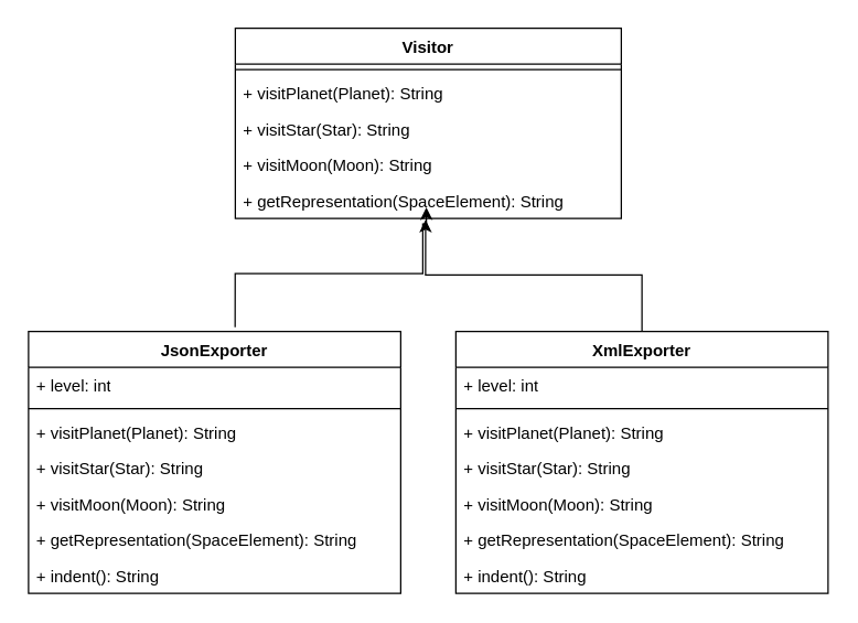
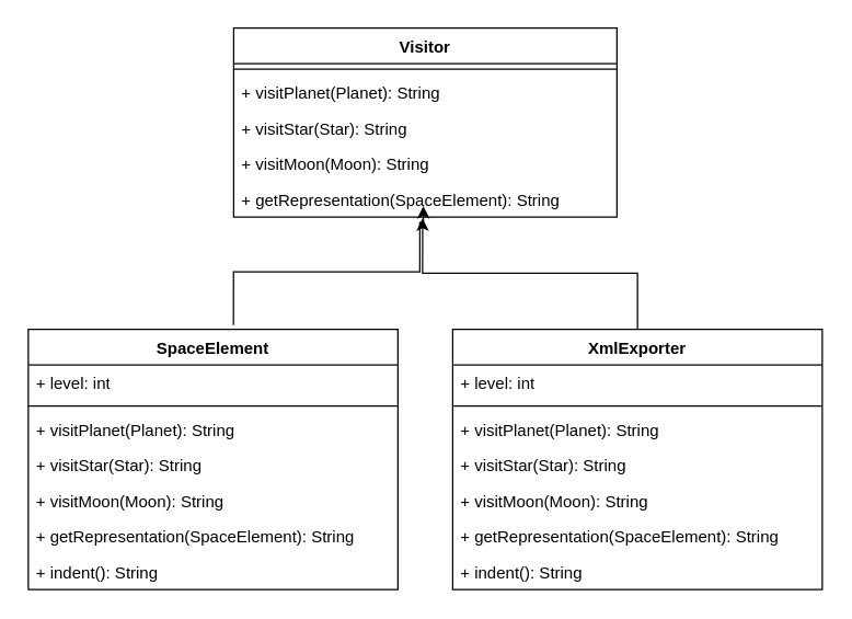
  <mxCell id="0" />
  <mxCell id="1" parent="0" />
  <mxCell id="2" value="Visitor" style="swimlane;fontStyle=1;align=center;verticalAlign=top;childLayout=stackLayout;horizontal=1;startSize=26;horizontalStack=0;resizeParent=1;resizeParentMax=0;resizeLast=0;collapsible=1;marginBottom=0;whiteSpace=wrap;html=1;" vertex="1" parent="1"><mxGeometry x="170" y="20" width="280" height="138" as="geometry" /></mxCell>
  <mxCell id="3" value="" style="line;strokeWidth=1;fillColor=none;align=left;verticalAlign=middle;spacingTop=-1;spacingLeft=3;spacingRight=3;rotatable=0;labelPosition=right;points=[];portConstraint=eastwest;strokeColor=inherit;" vertex="1" parent="2"><mxGeometry y="26" width="280" height="8" as="geometry" /></mxCell>
  <mxCell id="4" value="+ visitPlanet(Planet): String&lt;div&gt;&lt;br&gt;&lt;/div&gt;" style="text;strokeColor=none;fillColor=none;align=left;verticalAlign=top;spacingLeft=4;spacingRight=4;overflow=hidden;rotatable=0;points=[[0,0.5],[1,0.5]];portConstraint=eastwest;whiteSpace=wrap;html=1;" vertex="1" parent="2"><mxGeometry y="34" width="280" height="26" as="geometry" /></mxCell>
  <mxCell id="5" value="+ visitStar(Star): String" style="text;strokeColor=none;fillColor=none;align=left;verticalAlign=top;spacingLeft=4;spacingRight=4;overflow=hidden;rotatable=0;points=[[0,0.5],[1,0.5]];portConstraint=eastwest;whiteSpace=wrap;html=1;" vertex="1" parent="2"><mxGeometry y="60" width="280" height="26" as="geometry" /></mxCell>
  <mxCell id="6" value="+ visitMoon(Moon): String" style="text;strokeColor=none;fillColor=none;align=left;verticalAlign=top;spacingLeft=4;spacingRight=4;overflow=hidden;rotatable=0;points=[[0,0.5],[1,0.5]];portConstraint=eastwest;whiteSpace=wrap;html=1;" vertex="1" parent="2"><mxGeometry y="86" width="280" height="26" as="geometry" /></mxCell>
  <mxCell id="7" value="+ getRepresentation(SpaceElement): String" style="text;strokeColor=none;fillColor=none;align=left;verticalAlign=top;spacingLeft=4;spacingRight=4;overflow=hidden;rotatable=0;points=[[0,0.5],[1,0.5]];portConstraint=eastwest;whiteSpace=wrap;html=1;" vertex="1" parent="2"><mxGeometry y="112" width="280" height="26" as="geometry" /></mxCell>
  <mxCell id="8" style="edgeStyle=orthogonalEdgeStyle;rounded=0;orthogonalLoop=1;jettySize=auto;html=1;entryX=0.495;entryY=0.986;entryDx=0;entryDy=0;entryPerimeter=0;exitX=0.555;exitY=-0.016;exitDx=0;exitDy=0;exitPerimeter=0;" edge="1" parent="1" source="9"><mxGeometry relative="1" as="geometry"><mxPoint x="308.6" y="149.996" as="targetPoint" /><mxPoint x="170" y="232.36" as="sourcePoint" /><Array as="points"><mxPoint x="170" y="198" /><mxPoint x="306" y="198" /><mxPoint x="306" y="162" /><mxPoint x="309" y="162" /></Array></mxGeometry></mxCell>
- <mxCell id="9" value="JsonExporter" style="swimlane;fontStyle=1;align=center;verticalAlign=top;childLayout=stackLayout;horizontal=1;startSize=26;horizontalStack=0;resizeParent=1;resizeParentMax=0;resizeLast=0;collapsible=1;marginBottom=0;whiteSpace=wrap;html=1;" vertex="1" parent="1"><mxGeometry x="20" y="240" width="270" height="190" as="geometry" /></mxCell>
+ <mxCell id="9" value="SpaceElement" style="swimlane;fontStyle=1;align=center;verticalAlign=top;childLayout=stackLayout;horizontal=1;startSize=26;horizontalStack=0;resizeParent=1;resizeParentMax=0;resizeLast=0;collapsible=1;marginBottom=0;whiteSpace=wrap;html=1;" vertex="1" parent="1"><mxGeometry x="20" y="240" width="270" height="190" as="geometry" /></mxCell>
  <mxCell id="10" value="+ level: int" style="text;strokeColor=none;fillColor=none;align=left;verticalAlign=top;spacingLeft=4;spacingRight=4;overflow=hidden;rotatable=0;points=[[0,0.5],[1,0.5]];portConstraint=eastwest;whiteSpace=wrap;html=1;" vertex="1" parent="9"><mxGeometry y="26" width="270" height="26" as="geometry" /></mxCell>
  <mxCell id="11" value="" style="line;strokeWidth=1;fillColor=none;align=left;verticalAlign=middle;spacingTop=-1;spacingLeft=3;spacingRight=3;rotatable=0;labelPosition=right;points=[];portConstraint=eastwest;strokeColor=inherit;" vertex="1" parent="9"><mxGeometry y="52" width="270" height="8" as="geometry" /></mxCell>
  <mxCell id="12" value="+ visitPlanet(Planet): String&lt;div&gt;&lt;br&gt;&lt;/div&gt;" style="text;strokeColor=none;fillColor=none;align=left;verticalAlign=top;spacingLeft=4;spacingRight=4;overflow=hidden;rotatable=0;points=[[0,0.5],[1,0.5]];portConstraint=eastwest;whiteSpace=wrap;html=1;" vertex="1" parent="9"><mxGeometry y="60" width="270" height="26" as="geometry" /></mxCell>
  <mxCell id="13" value="+ visitStar(Star): String" style="text;strokeColor=none;fillColor=none;align=left;verticalAlign=top;spacingLeft=4;spacingRight=4;overflow=hidden;rotatable=0;points=[[0,0.5],[1,0.5]];portConstraint=eastwest;whiteSpace=wrap;html=1;" vertex="1" parent="9"><mxGeometry y="86" width="270" height="26" as="geometry" /></mxCell>
  <mxCell id="14" value="+ visitMoon(Moon): String" style="text;strokeColor=none;fillColor=none;align=left;verticalAlign=top;spacingLeft=4;spacingRight=4;overflow=hidden;rotatable=0;points=[[0,0.5],[1,0.5]];portConstraint=eastwest;whiteSpace=wrap;html=1;" vertex="1" parent="9"><mxGeometry y="112" width="270" height="26" as="geometry" /></mxCell>
  <mxCell id="15" value="+ getRepresentation(SpaceElement): String" style="text;strokeColor=none;fillColor=none;align=left;verticalAlign=top;spacingLeft=4;spacingRight=4;overflow=hidden;rotatable=0;points=[[0,0.5],[1,0.5]];portConstraint=eastwest;whiteSpace=wrap;html=1;" vertex="1" parent="9"><mxGeometry y="138" width="270" height="26" as="geometry" /></mxCell>
  <mxCell id="16" value="+ indent(): String" style="text;strokeColor=none;fillColor=none;align=left;verticalAlign=top;spacingLeft=4;spacingRight=4;overflow=hidden;rotatable=0;points=[[0,0.5],[1,0.5]];portConstraint=eastwest;whiteSpace=wrap;html=1;" vertex="1" parent="9"><mxGeometry y="164" width="270" height="26" as="geometry" /></mxCell>
  <mxCell id="17" value="XmlExporter" style="swimlane;fontStyle=1;align=center;verticalAlign=top;childLayout=stackLayout;horizontal=1;startSize=26;horizontalStack=0;resizeParent=1;resizeParentMax=0;resizeLast=0;collapsible=1;marginBottom=0;whiteSpace=wrap;html=1;" vertex="1" parent="1"><mxGeometry x="330" y="240" width="270" height="190" as="geometry" /></mxCell>
  <mxCell id="18" value="+ level: int" style="text;strokeColor=none;fillColor=none;align=left;verticalAlign=top;spacingLeft=4;spacingRight=4;overflow=hidden;rotatable=0;points=[[0,0.5],[1,0.5]];portConstraint=eastwest;whiteSpace=wrap;html=1;" vertex="1" parent="17"><mxGeometry y="26" width="270" height="26" as="geometry" /></mxCell>
  <mxCell id="19" value="" style="line;strokeWidth=1;fillColor=none;align=left;verticalAlign=middle;spacingTop=-1;spacingLeft=3;spacingRight=3;rotatable=0;labelPosition=right;points=[];portConstraint=eastwest;strokeColor=inherit;" vertex="1" parent="17"><mxGeometry y="52" width="270" height="8" as="geometry" /></mxCell>
  <mxCell id="20" value="+ visitPlanet(Planet): String&lt;div&gt;&lt;br&gt;&lt;/div&gt;" style="text;strokeColor=none;fillColor=none;align=left;verticalAlign=top;spacingLeft=4;spacingRight=4;overflow=hidden;rotatable=0;points=[[0,0.5],[1,0.5]];portConstraint=eastwest;whiteSpace=wrap;html=1;" vertex="1" parent="17"><mxGeometry y="60" width="270" height="26" as="geometry" /></mxCell>
  <mxCell id="21" value="+ visitStar(Star): String" style="text;strokeColor=none;fillColor=none;align=left;verticalAlign=top;spacingLeft=4;spacingRight=4;overflow=hidden;rotatable=0;points=[[0,0.5],[1,0.5]];portConstraint=eastwest;whiteSpace=wrap;html=1;" vertex="1" parent="17"><mxGeometry y="86" width="270" height="26" as="geometry" /></mxCell>
  <mxCell id="22" value="+ visitMoon(Moon): String" style="text;strokeColor=none;fillColor=none;align=left;verticalAlign=top;spacingLeft=4;spacingRight=4;overflow=hidden;rotatable=0;points=[[0,0.5],[1,0.5]];portConstraint=eastwest;whiteSpace=wrap;html=1;" vertex="1" parent="17"><mxGeometry y="112" width="270" height="26" as="geometry" /></mxCell>
  <mxCell id="23" value="+ getRepresentation(SpaceElement): String" style="text;strokeColor=none;fillColor=none;align=left;verticalAlign=top;spacingLeft=4;spacingRight=4;overflow=hidden;rotatable=0;points=[[0,0.5],[1,0.5]];portConstraint=eastwest;whiteSpace=wrap;html=1;" vertex="1" parent="17"><mxGeometry y="138" width="270" height="26" as="geometry" /></mxCell>
  <mxCell id="24" value="+ indent(): String" style="text;strokeColor=none;fillColor=none;align=left;verticalAlign=top;spacingLeft=4;spacingRight=4;overflow=hidden;rotatable=0;points=[[0,0.5],[1,0.5]];portConstraint=eastwest;whiteSpace=wrap;html=1;" vertex="1" parent="17"><mxGeometry y="164" width="270" height="26" as="geometry" /></mxCell>
  <mxCell id="25" style="edgeStyle=orthogonalEdgeStyle;rounded=0;orthogonalLoop=1;jettySize=auto;html=1;entryX=0.493;entryY=1.038;entryDx=0;entryDy=0;entryPerimeter=0;" edge="1" parent="1" source="17" target="7"><mxGeometry relative="1" as="geometry" /></mxCell>
